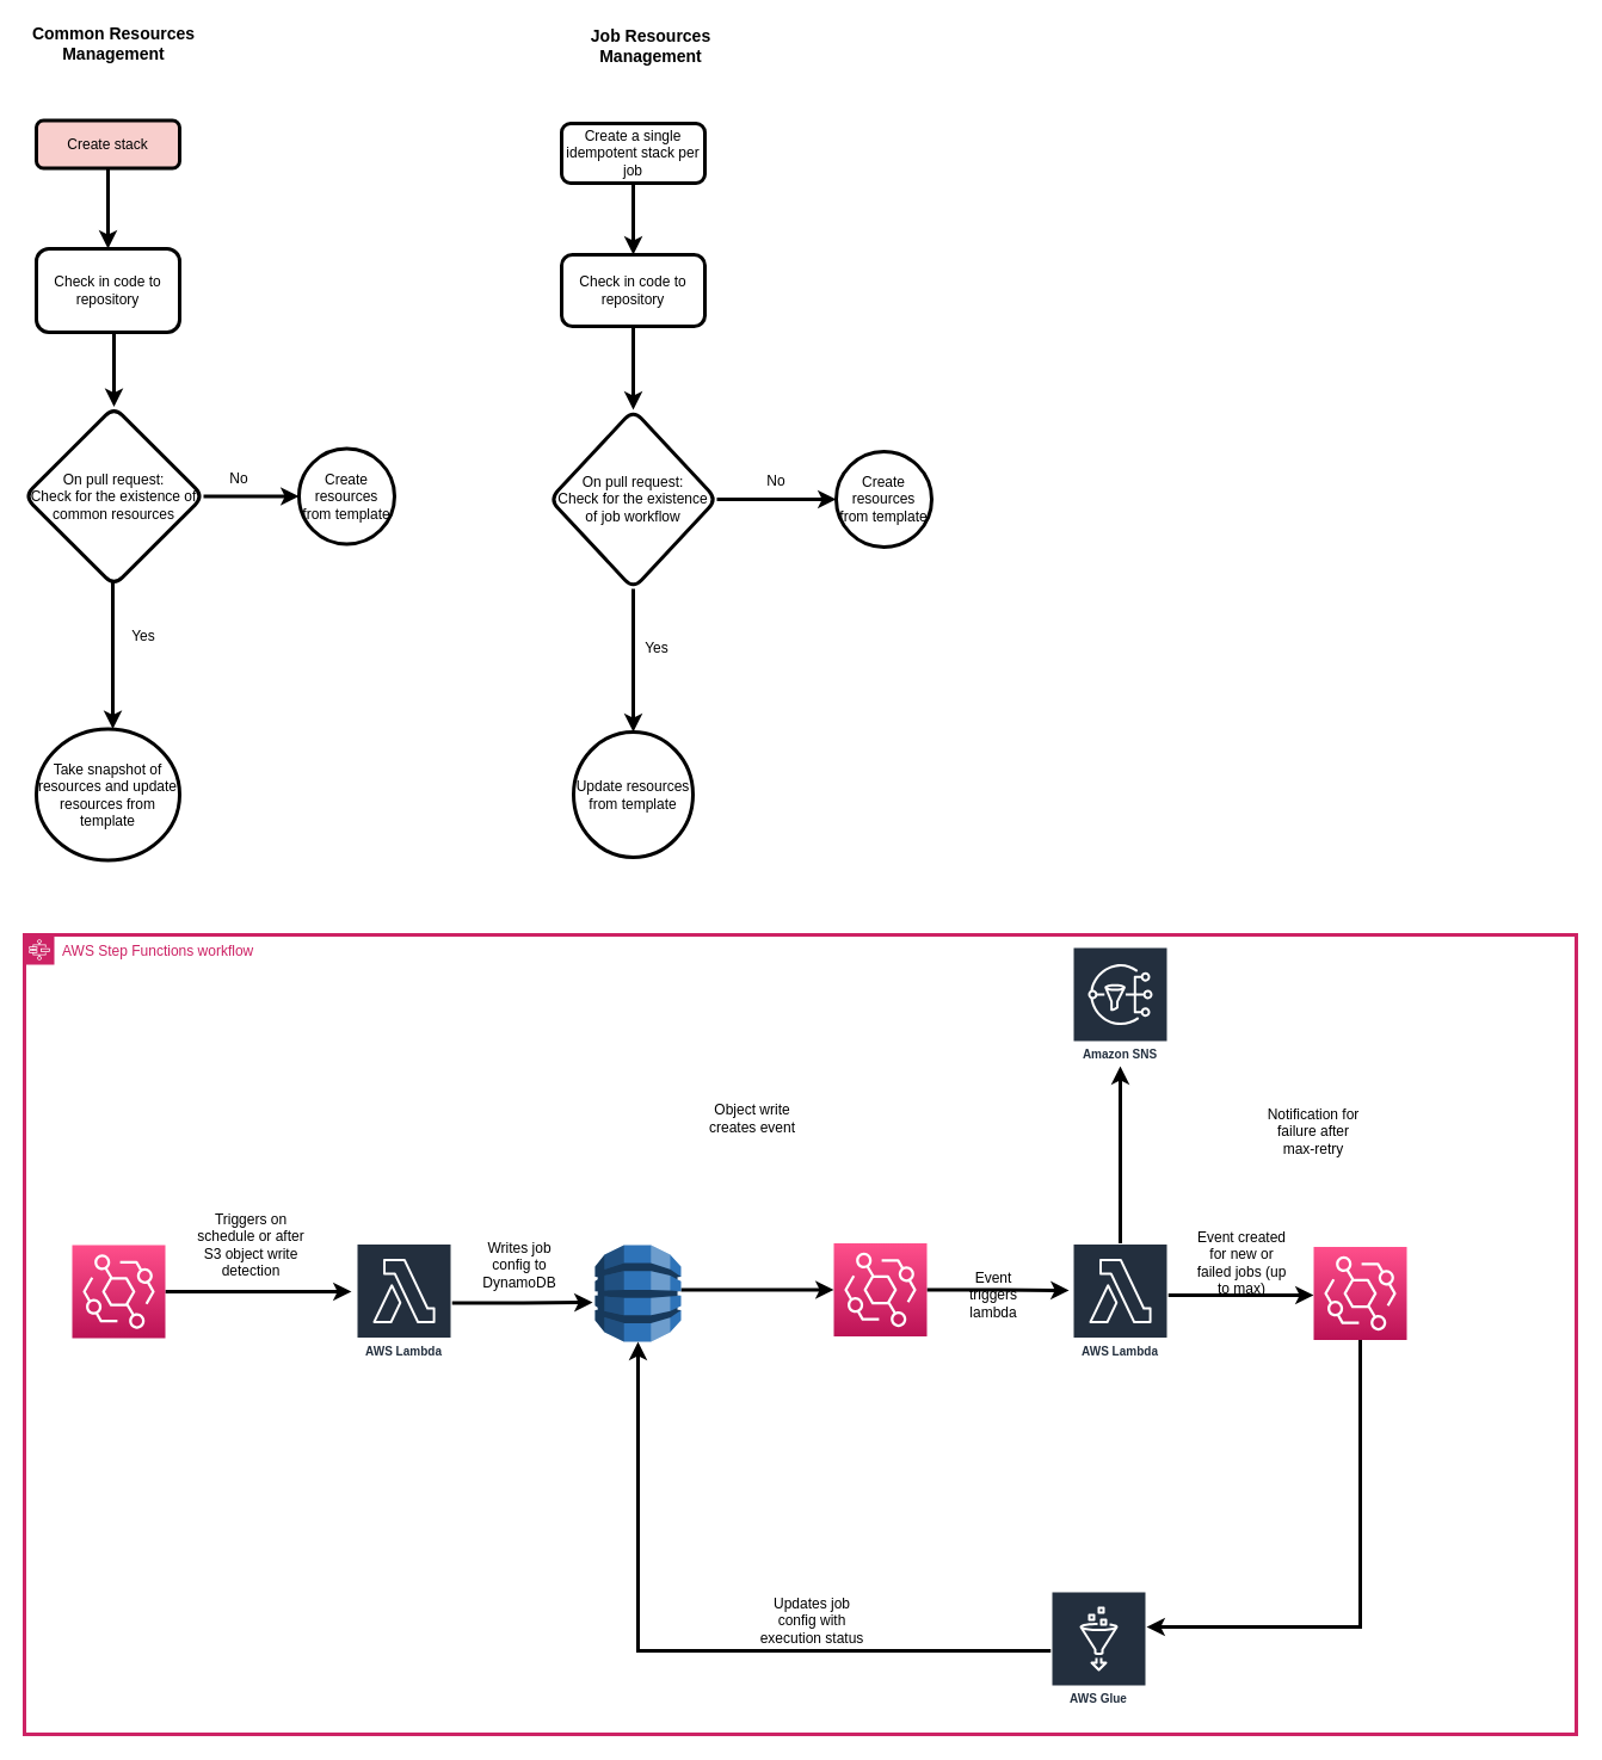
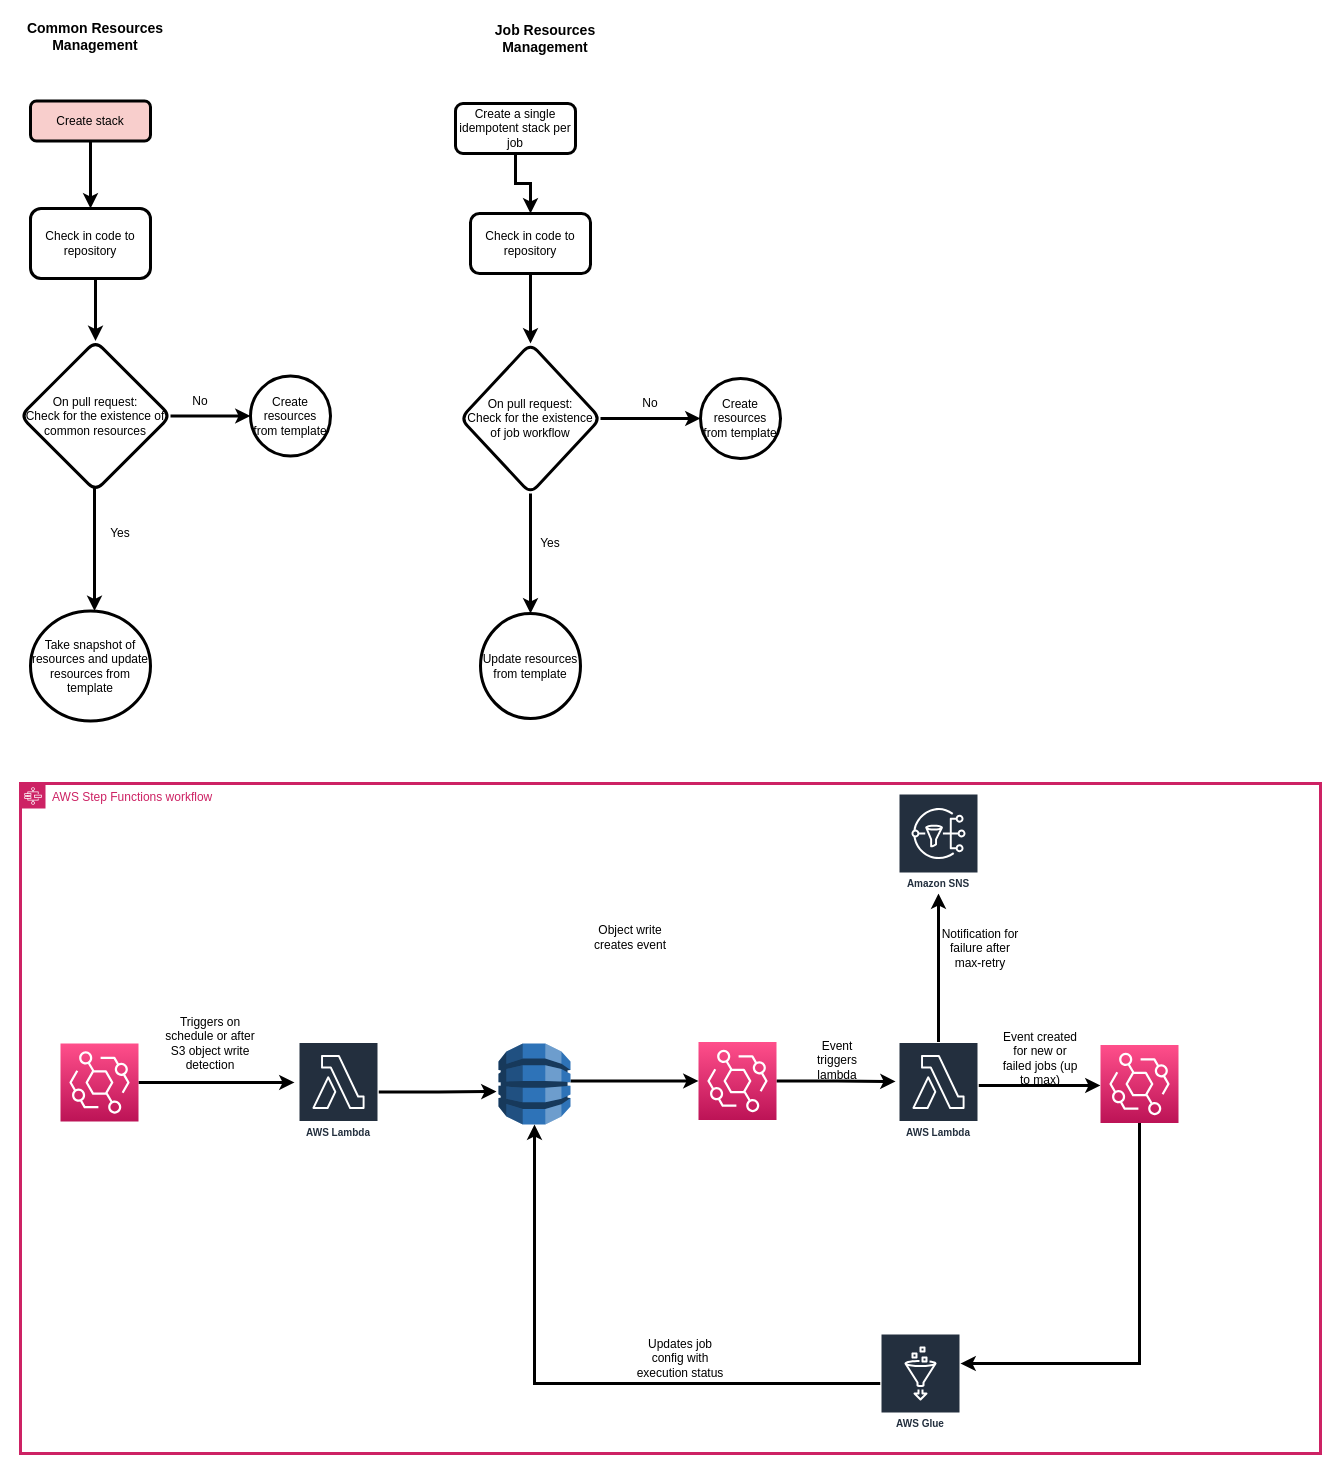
  <mxCell id="0" />
  <mxCell id="1" parent="0" />
  <mxCell id="2" value="&lt;font style=&quot;font-size: 14px;&quot;&gt;&lt;b&gt;Common Resources Management&lt;br&gt;&lt;/b&gt;&lt;/font&gt;" style="text;strokeColor=none;align=center;fillColor=none;html=1;verticalAlign=middle;whiteSpace=wrap;rounded=0;strokeWidth=3;" parent="1" vertex="1"><mxGeometry x="20" y="20.5" width="150" height="30" as="geometry" /></mxCell>
  <mxCell id="3" value="&lt;div&gt;Yes&lt;/div&gt;" style="text;strokeColor=none;align=center;fillColor=none;html=1;verticalAlign=middle;whiteSpace=wrap;rounded=0;strokeWidth=3;" vertex="1" parent="1"><mxGeometry x="100" y="523" width="40" height="20" as="geometry" /></mxCell>
  <mxCell id="4" value="No" style="text;strokeColor=none;align=center;fillColor=none;html=1;verticalAlign=middle;whiteSpace=wrap;rounded=0;strokeWidth=3;" vertex="1" parent="1"><mxGeometry x="180" y="390.5" width="40" height="20" as="geometry" /></mxCell>
  <mxCell id="5" value="" style="edgeStyle=orthogonalEdgeStyle;rounded=0;orthogonalLoop=1;jettySize=auto;html=1;strokeWidth=3;" edge="1" parent="1" source="6" target="8"><mxGeometry relative="1" as="geometry" /></mxCell>
  <mxCell id="6" value="Create stack" style="rounded=1;whiteSpace=wrap;html=1;fontSize=12;glass=0;strokeWidth=3;shadow=0;fillColor=#f8cecc;" vertex="1" parent="1"><mxGeometry x="30" y="100.5" width="120" height="40" as="geometry" /></mxCell>
  <mxCell id="7" value="" style="edgeStyle=orthogonalEdgeStyle;rounded=0;orthogonalLoop=1;jettySize=auto;html=1;strokeWidth=3;" edge="1" parent="1" source="8" target="11"><mxGeometry relative="1" as="geometry"><Array as="points"><mxPoint x="95" y="293" /><mxPoint x="95" y="293" /></Array></mxGeometry></mxCell>
  <mxCell id="8" value="Check in code to repository" style="whiteSpace=wrap;html=1;rounded=1;glass=0;strokeWidth=3;shadow=0;" vertex="1" parent="1"><mxGeometry x="30" y="208" width="120" height="70" as="geometry" /></mxCell>
  <mxCell id="9" value="" style="edgeStyle=orthogonalEdgeStyle;rounded=0;orthogonalLoop=1;jettySize=auto;html=1;strokeWidth=3;" edge="1" parent="1" source="11" target="12"><mxGeometry relative="1" as="geometry" /></mxCell>
  <mxCell id="10" value="" style="edgeStyle=orthogonalEdgeStyle;rounded=0;orthogonalLoop=1;jettySize=auto;html=1;strokeWidth=3;" edge="1" parent="1"><mxGeometry relative="1" as="geometry"><mxPoint x="94" y="485.5" as="sourcePoint" /><mxPoint x="94" y="610.5" as="targetPoint" /><Array as="points"><mxPoint x="94" y="523" /><mxPoint x="94" y="523" /></Array></mxGeometry></mxCell>
  <mxCell id="11" value="On pull request:&lt;br&gt;Check for the existence of common resources" style="rhombus;whiteSpace=wrap;html=1;rounded=1;glass=0;strokeWidth=3;shadow=0;" vertex="1" parent="1"><mxGeometry x="20" y="340.5" width="150" height="150" as="geometry" /></mxCell>
  <mxCell id="12" value="Create resources from template" style="ellipse;whiteSpace=wrap;html=1;rounded=1;glass=0;strokeWidth=3;shadow=0;" vertex="1" parent="1"><mxGeometry x="250" y="375.5" width="80" height="80" as="geometry" /></mxCell>
  <mxCell id="13" value="Take snapshot of resources and update resources from template" style="ellipse;whiteSpace=wrap;html=1;rounded=1;glass=0;strokeWidth=3;shadow=0;" vertex="1" parent="1"><mxGeometry x="30" y="610.5" width="120" height="110" as="geometry" /></mxCell>
  <mxCell id="14" value="&lt;font style=&quot;font-size: 14px;&quot;&gt;&lt;b&gt;Job Resources Management&lt;br&gt;&lt;/b&gt;&lt;/font&gt;" style="text;strokeColor=none;align=center;fillColor=none;html=1;verticalAlign=middle;whiteSpace=wrap;rounded=0;strokeWidth=3;" vertex="1" parent="1"><mxGeometry x="470" y="23" width="150" height="30" as="geometry" /></mxCell>
  <mxCell id="15" value="&lt;div&gt;Yes&lt;/div&gt;" style="text;strokeColor=none;align=center;fillColor=none;html=1;verticalAlign=middle;whiteSpace=wrap;rounded=0;strokeWidth=3;" vertex="1" parent="1"><mxGeometry x="530" y="533" width="40" height="20" as="geometry" /></mxCell>
  <mxCell id="16" value="No" style="text;strokeColor=none;align=center;fillColor=none;html=1;verticalAlign=middle;whiteSpace=wrap;rounded=0;strokeWidth=3;" vertex="1" parent="1"><mxGeometry x="630" y="393" width="40" height="20" as="geometry" /></mxCell>
  <mxCell id="17" value="" style="edgeStyle=orthogonalEdgeStyle;rounded=0;orthogonalLoop=1;jettySize=auto;html=1;strokeWidth=3;" edge="1" parent="1" source="18" target="20"><mxGeometry relative="1" as="geometry" /></mxCell>
- <mxCell id="18" value="Create a single idempotent stack per job" style="rounded=1;whiteSpace=wrap;html=1;fontSize=12;glass=0;strokeWidth=3;shadow=0;" vertex="1" parent="1"><mxGeometry x="470" y="103" width="120" height="50" as="geometry" /></mxCell>
+ <mxCell id="18" value="Create a single idempotent stack per job" style="rounded=1;whiteSpace=wrap;html=1;fontSize=12;glass=0;strokeWidth=3;shadow=0;" vertex="1" parent="1"><mxGeometry x="455" y="103" width="120" height="50" as="geometry" /></mxCell>
  <mxCell id="19" value="" style="edgeStyle=orthogonalEdgeStyle;rounded=0;orthogonalLoop=1;jettySize=auto;html=1;strokeWidth=3;" edge="1" parent="1" source="20" target="23"><mxGeometry relative="1" as="geometry" /></mxCell>
  <mxCell id="20" value="Check in code to repository" style="whiteSpace=wrap;html=1;rounded=1;glass=0;strokeWidth=3;shadow=0;" vertex="1" parent="1"><mxGeometry x="470" y="213" width="120" height="60" as="geometry" /></mxCell>
  <mxCell id="21" value="" style="edgeStyle=orthogonalEdgeStyle;rounded=0;orthogonalLoop=1;jettySize=auto;html=1;strokeWidth=3;" edge="1" parent="1" source="23" target="24"><mxGeometry relative="1" as="geometry" /></mxCell>
  <mxCell id="22" value="" style="edgeStyle=orthogonalEdgeStyle;rounded=0;orthogonalLoop=1;jettySize=auto;html=1;strokeWidth=3;" edge="1" parent="1" source="23" target="25"><mxGeometry relative="1" as="geometry" /></mxCell>
  <mxCell id="23" value="On pull request:&lt;br&gt;Check for the existence of job workflow" style="rhombus;whiteSpace=wrap;html=1;rounded=1;glass=0;strokeWidth=3;shadow=0;" vertex="1" parent="1"><mxGeometry x="460" y="343" width="140" height="150" as="geometry" /></mxCell>
  <mxCell id="24" value="Create resources from template" style="ellipse;whiteSpace=wrap;html=1;rounded=1;glass=0;strokeWidth=3;shadow=0;" vertex="1" parent="1"><mxGeometry x="700" y="378" width="80" height="80" as="geometry" /></mxCell>
  <mxCell id="25" value="Update resources from template" style="ellipse;whiteSpace=wrap;html=1;rounded=1;glass=0;strokeWidth=3;shadow=0;" vertex="1" parent="1"><mxGeometry x="480" y="613" width="100" height="105" as="geometry" /></mxCell>
  <mxCell id="26" value="AWS Step Functions workflow" style="points=[[0,0],[0.25,0],[0.5,0],[0.75,0],[1,0],[1,0.25],[1,0.5],[1,0.75],[1,1],[0.75,1],[0.5,1],[0.25,1],[0,1],[0,0.75],[0,0.5],[0,0.25]];outlineConnect=0;gradientColor=none;html=1;whiteSpace=wrap;fontSize=12;fontStyle=0;container=1;pointerEvents=0;collapsible=0;recursiveResize=0;shape=mxgraph.aws4.group;grIcon=mxgraph.aws4.group_aws_step_functions_workflow;strokeColor=#CD2264;fillColor=none;verticalAlign=top;align=left;spacingLeft=30;fontColor=#CD2264;dashed=0;strokeWidth=3;" vertex="1" parent="1"><mxGeometry x="20" y="783" width="1300" height="670" as="geometry" /></mxCell>
  <mxCell id="27" style="edgeStyle=orthogonalEdgeStyle;rounded=0;orthogonalLoop=1;jettySize=auto;html=1;entryX=-0.05;entryY=0.405;entryDx=0;entryDy=0;entryPerimeter=0;strokeWidth=3;" edge="1" parent="26" source="28" target="30"><mxGeometry relative="1" as="geometry" /></mxCell>
  <mxCell id="28" value="" style="sketch=0;points=[[0,0,0],[0.25,0,0],[0.5,0,0],[0.75,0,0],[1,0,0],[0,1,0],[0.25,1,0],[0.5,1,0],[0.75,1,0],[1,1,0],[0,0.25,0],[0,0.5,0],[0,0.75,0],[1,0.25,0],[1,0.5,0],[1,0.75,0]];outlineConnect=0;fontColor=#232F3E;gradientColor=#FF4F8B;gradientDirection=north;fillColor=#BC1356;strokeColor=#ffffff;dashed=0;verticalLabelPosition=bottom;verticalAlign=top;align=center;html=1;fontSize=12;fontStyle=0;aspect=fixed;shape=mxgraph.aws4.resourceIcon;resIcon=mxgraph.aws4.eventbridge;strokeWidth=3;" vertex="1" parent="26"><mxGeometry x="40" y="260" width="78" height="78" as="geometry" /></mxCell>
  <mxCell id="29" style="edgeStyle=orthogonalEdgeStyle;rounded=0;orthogonalLoop=1;jettySize=auto;html=1;entryX=-0.028;entryY=0.593;entryDx=0;entryDy=0;entryPerimeter=0;strokeWidth=3;" edge="1" parent="26" source="30" target="32"><mxGeometry relative="1" as="geometry" /></mxCell>
  <mxCell id="30" value="AWS Lambda" style="sketch=0;outlineConnect=0;fontColor=#232F3E;gradientColor=none;strokeColor=#ffffff;fillColor=#232F3E;dashed=0;verticalLabelPosition=middle;verticalAlign=bottom;align=center;html=1;whiteSpace=wrap;fontSize=10;fontStyle=1;spacing=3;shape=mxgraph.aws4.productIcon;prIcon=mxgraph.aws4.lambda;strokeWidth=3;" vertex="1" parent="26"><mxGeometry x="278" y="258.5" width="80" height="100" as="geometry" /></mxCell>
  <mxCell id="31" style="edgeStyle=orthogonalEdgeStyle;rounded=0;orthogonalLoop=1;jettySize=auto;html=1;entryX=0;entryY=0.5;entryDx=0;entryDy=0;entryPerimeter=0;strokeWidth=3;" edge="1" parent="26" source="32" target="34"><mxGeometry relative="1" as="geometry"><Array as="points"><mxPoint x="614" y="298" /></Array></mxGeometry></mxCell>
  <mxCell id="32" value="" style="outlineConnect=0;dashed=0;verticalLabelPosition=bottom;verticalAlign=top;align=center;html=1;shape=mxgraph.aws3.dynamo_db;fillColor=#2E73B8;gradientColor=none;strokeWidth=3;" vertex="1" parent="26"><mxGeometry x="478" y="260" width="72" height="81" as="geometry" /></mxCell>
  <mxCell id="33" style="edgeStyle=orthogonalEdgeStyle;rounded=0;orthogonalLoop=1;jettySize=auto;html=1;entryX=-0.037;entryY=0.395;entryDx=0;entryDy=0;entryPerimeter=0;strokeWidth=3;" edge="1" parent="26" source="34" target="40"><mxGeometry relative="1" as="geometry" /></mxCell>
  <mxCell id="34" value="" style="sketch=0;points=[[0,0,0],[0.25,0,0],[0.5,0,0],[0.75,0,0],[1,0,0],[0,1,0],[0.25,1,0],[0.5,1,0],[0.75,1,0],[1,1,0],[0,0.25,0],[0,0.5,0],[0,0.75,0],[1,0.25,0],[1,0.5,0],[1,0.75,0]];outlineConnect=0;fontColor=#232F3E;gradientColor=#FF4F8B;gradientDirection=north;fillColor=#BC1356;strokeColor=#ffffff;dashed=0;verticalLabelPosition=bottom;verticalAlign=top;align=center;html=1;fontSize=12;fontStyle=0;aspect=fixed;shape=mxgraph.aws4.resourceIcon;resIcon=mxgraph.aws4.eventbridge;strokeWidth=3;" vertex="1" parent="26"><mxGeometry x="678" y="258.5" width="78" height="78" as="geometry" /></mxCell>
  <mxCell id="35" value="Triggers on schedule or after S3 object write detection " style="text;strokeColor=none;align=center;fillColor=none;html=1;verticalAlign=middle;whiteSpace=wrap;rounded=0;strokeWidth=3;" vertex="1" parent="26"><mxGeometry x="140" y="250" width="100" height="20" as="geometry" /></mxCell>
- <mxCell id="36" value="Writes job config to DynamoDB" style="text;strokeColor=none;align=center;fillColor=none;html=1;verticalAlign=middle;whiteSpace=wrap;rounded=0;strokeWidth=3;" vertex="1" parent="26"><mxGeometry x="390" y="261.5" width="50" height="30" as="geometry" /></mxCell>
- <mxCell id="37" value="Event triggers lambda" style="text;strokeColor=none;align=center;fillColor=none;html=1;verticalAlign=middle;whiteSpace=wrap;rounded=0;strokeWidth=3;" vertex="1" parent="26"><mxGeometry x="782" y="286.5" width="60" height="30" as="geometry" /></mxCell>
+ <mxCell id="37" value="Event triggers lambda" style="text;strokeColor=none;align=center;fillColor=none;html=1;verticalAlign=middle;whiteSpace=wrap;rounded=0;strokeWidth=3;" vertex="1" parent="26"><mxGeometry x="787" y="261.5" width="60" height="30" as="geometry" /></mxCell>
  <mxCell id="38" style="edgeStyle=orthogonalEdgeStyle;rounded=0;orthogonalLoop=1;jettySize=auto;html=1;entryX=0;entryY=0.75;entryDx=0;entryDy=0;entryPerimeter=0;strokeWidth=3;" edge="1" parent="26"><mxGeometry relative="1" as="geometry"><mxPoint x="958" y="302" as="sourcePoint" /><mxPoint x="1080" y="302" as="targetPoint" /><Array as="points"><mxPoint x="990" y="302" /><mxPoint x="990" y="302" /></Array></mxGeometry></mxCell>
  <mxCell id="39" style="edgeStyle=orthogonalEdgeStyle;rounded=0;orthogonalLoop=1;jettySize=auto;html=1;strokeWidth=3;" edge="1" parent="26" source="40" target="47"><mxGeometry relative="1" as="geometry" /></mxCell>
  <mxCell id="40" value="AWS Lambda" style="sketch=0;outlineConnect=0;fontColor=#232F3E;gradientColor=none;strokeColor=#ffffff;fillColor=#232F3E;dashed=0;verticalLabelPosition=middle;verticalAlign=bottom;align=center;html=1;whiteSpace=wrap;fontSize=10;fontStyle=1;spacing=3;shape=mxgraph.aws4.productIcon;prIcon=mxgraph.aws4.lambda;strokeWidth=3;" vertex="1" parent="26"><mxGeometry x="878" y="258.5" width="80" height="100" as="geometry" /></mxCell>
  <mxCell id="41" value="Event created for new or failed jobs (up to max)" style="text;strokeColor=none;align=center;fillColor=none;html=1;verticalAlign=middle;whiteSpace=wrap;rounded=0;strokeWidth=3;" vertex="1" parent="26"><mxGeometry x="980" y="260" width="80" height="30" as="geometry" /></mxCell>
  <mxCell id="42" style="edgeStyle=orthogonalEdgeStyle;rounded=0;orthogonalLoop=1;jettySize=auto;html=1;entryX=0.5;entryY=1;entryDx=0;entryDy=0;entryPerimeter=0;strokeWidth=3;" edge="1" parent="26" source="43" target="32"><mxGeometry relative="1" as="geometry" /></mxCell>
  <mxCell id="43" value="AWS Glue" style="sketch=0;outlineConnect=0;fontColor=#232F3E;gradientColor=none;strokeColor=#ffffff;fillColor=#232F3E;dashed=0;verticalLabelPosition=middle;verticalAlign=bottom;align=center;html=1;whiteSpace=wrap;fontSize=10;fontStyle=1;spacing=3;shape=mxgraph.aws4.productIcon;prIcon=mxgraph.aws4.glue;strokeWidth=3;" vertex="1" parent="26"><mxGeometry x="860" y="550" width="80" height="100" as="geometry" /></mxCell>
  <mxCell id="44" value="Updates job config with execution status" style="text;strokeColor=none;align=center;fillColor=none;html=1;verticalAlign=middle;whiteSpace=wrap;rounded=0;strokeWidth=3;" vertex="1" parent="26"><mxGeometry x="610" y="560" width="100" height="30" as="geometry" /></mxCell>
  <mxCell id="45" style="edgeStyle=orthogonalEdgeStyle;rounded=0;orthogonalLoop=1;jettySize=auto;html=1;strokeWidth=3;" edge="1" parent="26" source="46" target="43"><mxGeometry relative="1" as="geometry"><Array as="points"><mxPoint x="1119" y="580" /></Array></mxGeometry></mxCell>
  <mxCell id="46" value="" style="sketch=0;points=[[0,0,0],[0.25,0,0],[0.5,0,0],[0.75,0,0],[1,0,0],[0,1,0],[0.25,1,0],[0.5,1,0],[0.75,1,0],[1,1,0],[0,0.25,0],[0,0.5,0],[0,0.75,0],[1,0.25,0],[1,0.5,0],[1,0.75,0]];outlineConnect=0;fontColor=#232F3E;gradientColor=#FF4F8B;gradientDirection=north;fillColor=#BC1356;strokeColor=#ffffff;dashed=0;verticalLabelPosition=bottom;verticalAlign=top;align=center;html=1;fontSize=12;fontStyle=0;aspect=fixed;shape=mxgraph.aws4.resourceIcon;resIcon=mxgraph.aws4.eventbridge;strokeWidth=3;" vertex="1" parent="26"><mxGeometry x="1080" y="261.5" width="78" height="78" as="geometry" /></mxCell>
  <mxCell id="47" value="Amazon SNS" style="sketch=0;outlineConnect=0;fontColor=#232F3E;gradientColor=none;strokeColor=#ffffff;fillColor=#232F3E;dashed=0;verticalLabelPosition=middle;verticalAlign=bottom;align=center;html=1;whiteSpace=wrap;fontSize=10;fontStyle=1;spacing=3;shape=mxgraph.aws4.productIcon;prIcon=mxgraph.aws4.sns;strokeWidth=3;" vertex="1" parent="26"><mxGeometry x="878" y="10" width="80" height="100" as="geometry" /></mxCell>
  <mxCell id="48" value="Object write creates event" style="text;strokeColor=none;align=center;fillColor=none;html=1;verticalAlign=middle;whiteSpace=wrap;rounded=0;strokeWidth=3;" vertex="1" parent="26"><mxGeometry x="570" y="138.5" width="80" height="30" as="geometry" /></mxCell>
- <mxCell id="49" value="Notification for failure after max-retry" style="text;strokeColor=none;align=center;fillColor=none;html=1;verticalAlign=middle;whiteSpace=wrap;rounded=0;strokeWidth=3;" vertex="1" parent="26"><mxGeometry x="1040" y="150" width="80" height="30" as="geometry" /></mxCell>
+ <mxCell id="49" value="Notification for failure after max-retry" style="text;strokeColor=none;align=center;fillColor=none;html=1;verticalAlign=middle;whiteSpace=wrap;rounded=0;strokeWidth=3;" vertex="1" parent="26"><mxGeometry x="920" y="150" width="80" height="30" as="geometry" /></mxCell>
